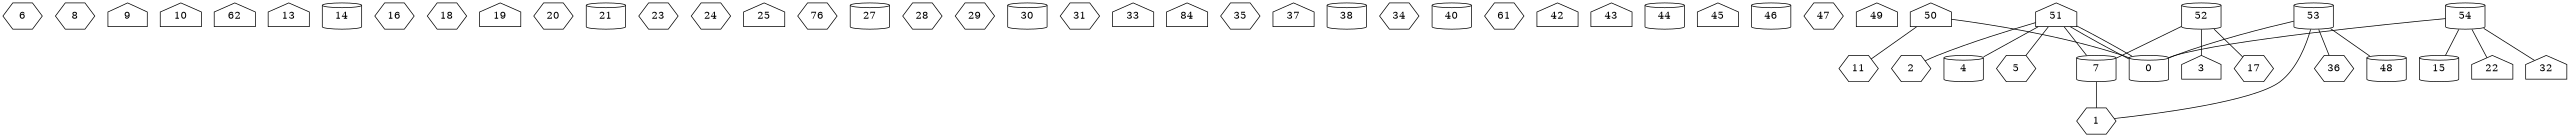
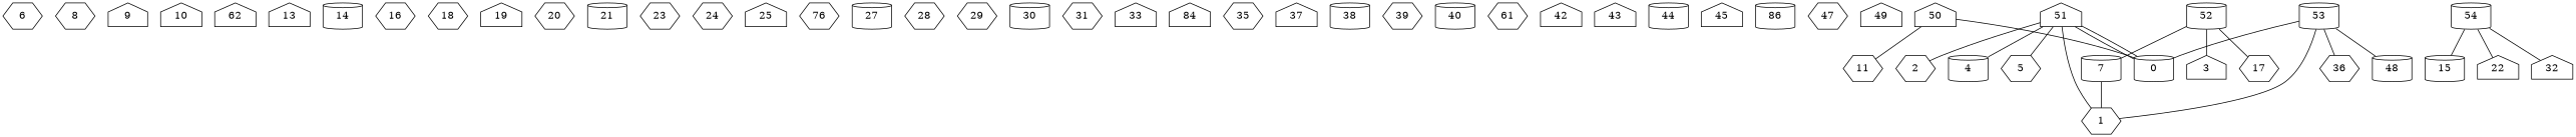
  graph {
    node [shape=hexagon]
    6
    8
    9 [shape=house]
    10 [shape=house]
    n5 [label=62 shape=house]
    13 [shape=house]
    14 [shape=cylinder]
    16
    18
    19 [shape=house]
    20
    21 [shape=cylinder]
    23
    24
    25 [shape=house]
    n16 [label=76]
    27 [shape=cylinder]
    28
    29
    30 [shape=cylinder]
    31
    33 [shape=house]
    n23 [label=84 shape=house]
    35
    37 [shape=house]
    38 [shape=cylinder]
-   39 [label=34]
+   39
    40 [shape=cylinder]
    n29 [label=61]
    42 [shape=house]
    43 [shape=house]
    44 [shape=cylinder]
    45 [shape=house]
-   46 [shape=cylinder]
+   46 [shape=cylinder label=86]
    47
    49 [shape=house]
    50 [shape=house]
    0 [shape=cylinder]
    11
    51 [shape=house]
    1
    2
    4 [shape=cylinder]
    5
    52 [shape=cylinder]
    3 [shape=house]
    7 [shape=cylinder]
    17
    53 [shape=cylinder]
    36
    48 [shape=cylinder]
    54 [shape=cylinder]
    15 [shape=cylinder]
    22 [shape=house]
    32 [shape=house]
    50 -- 0
    50 -- 11
    51 -- 0
    51 -- 0
-   51 -- 7
+   51 -- 1
    51 -- 2
    51 -- 4
    51 -- 5
    52 -- 3
    52 -- 7
    52 -- 17
    7 -- 1
    53 -- 0
    53 -- 1
    53 -- 36
    53 -- 48
-   54 -- 0
    54 -- 15
    54 -- 22
    54 -- 32
  }
